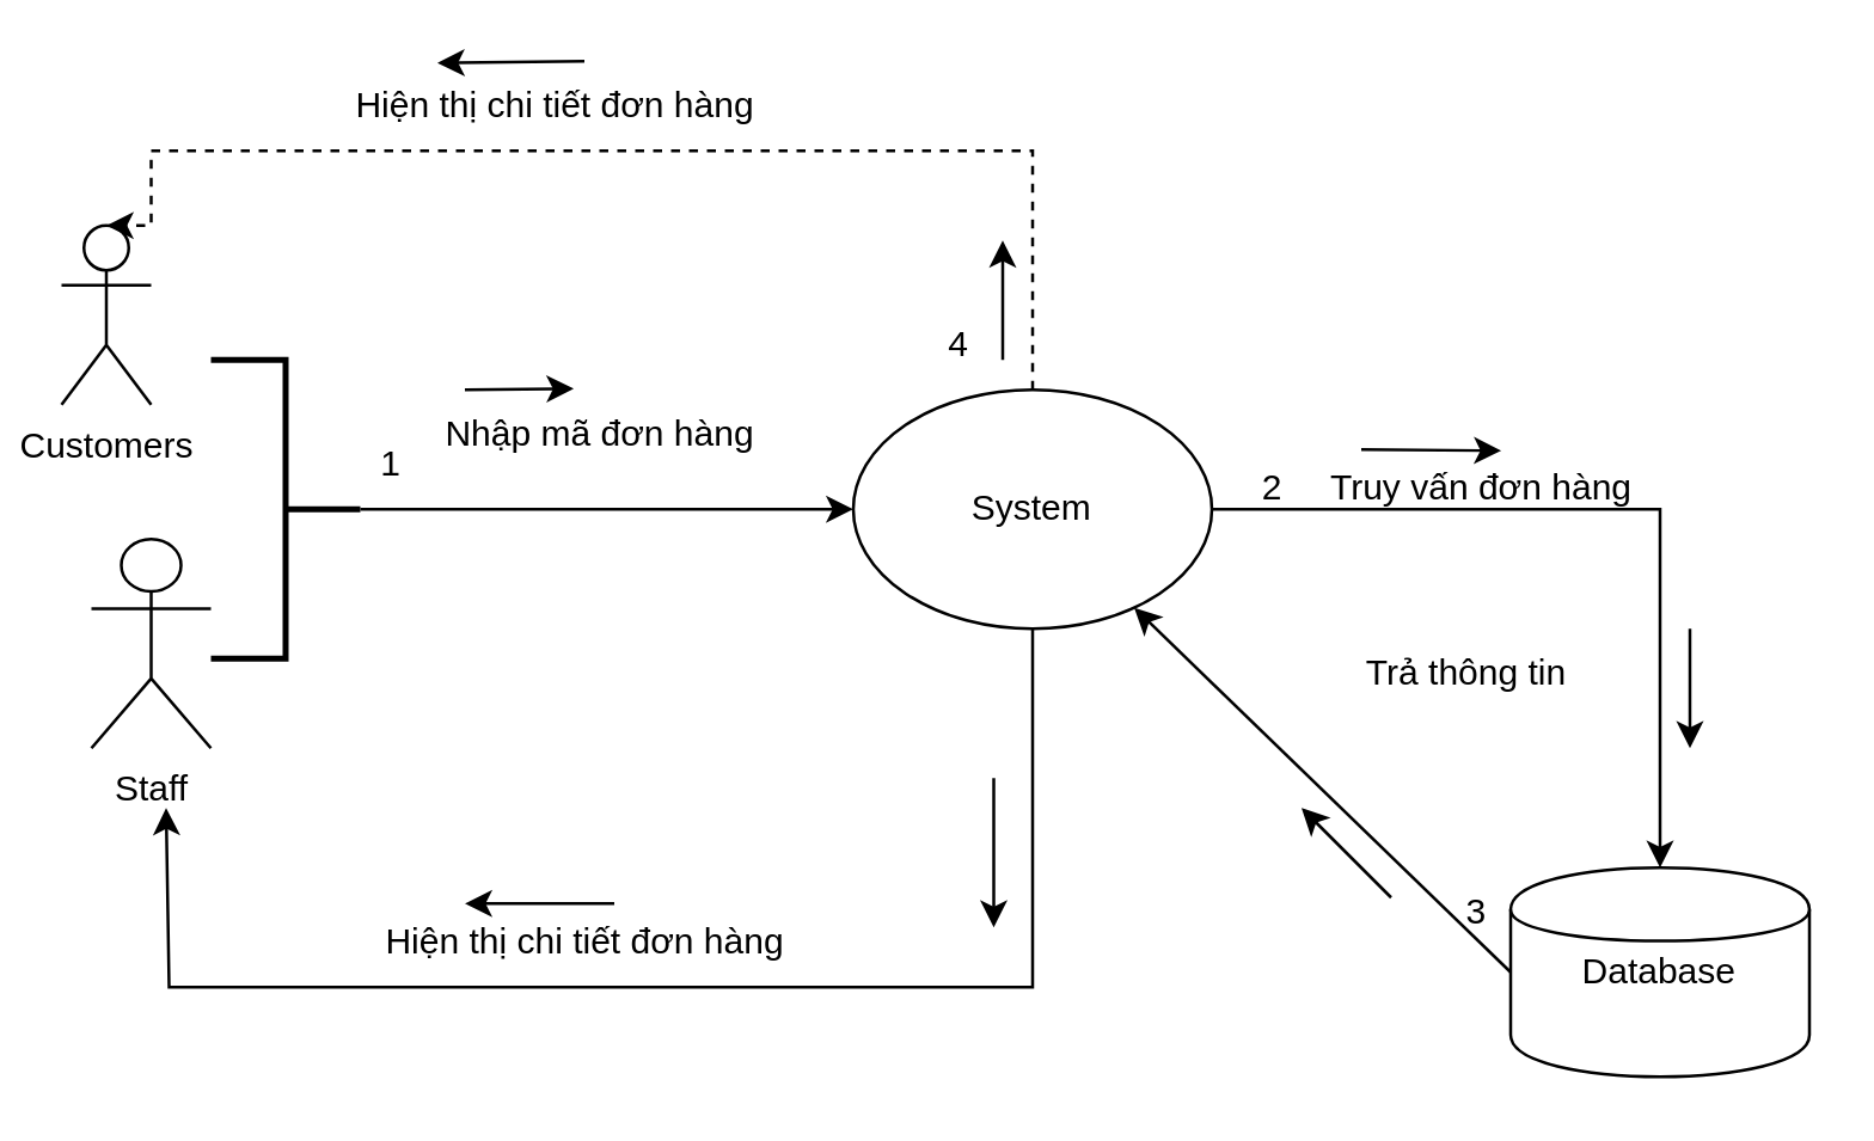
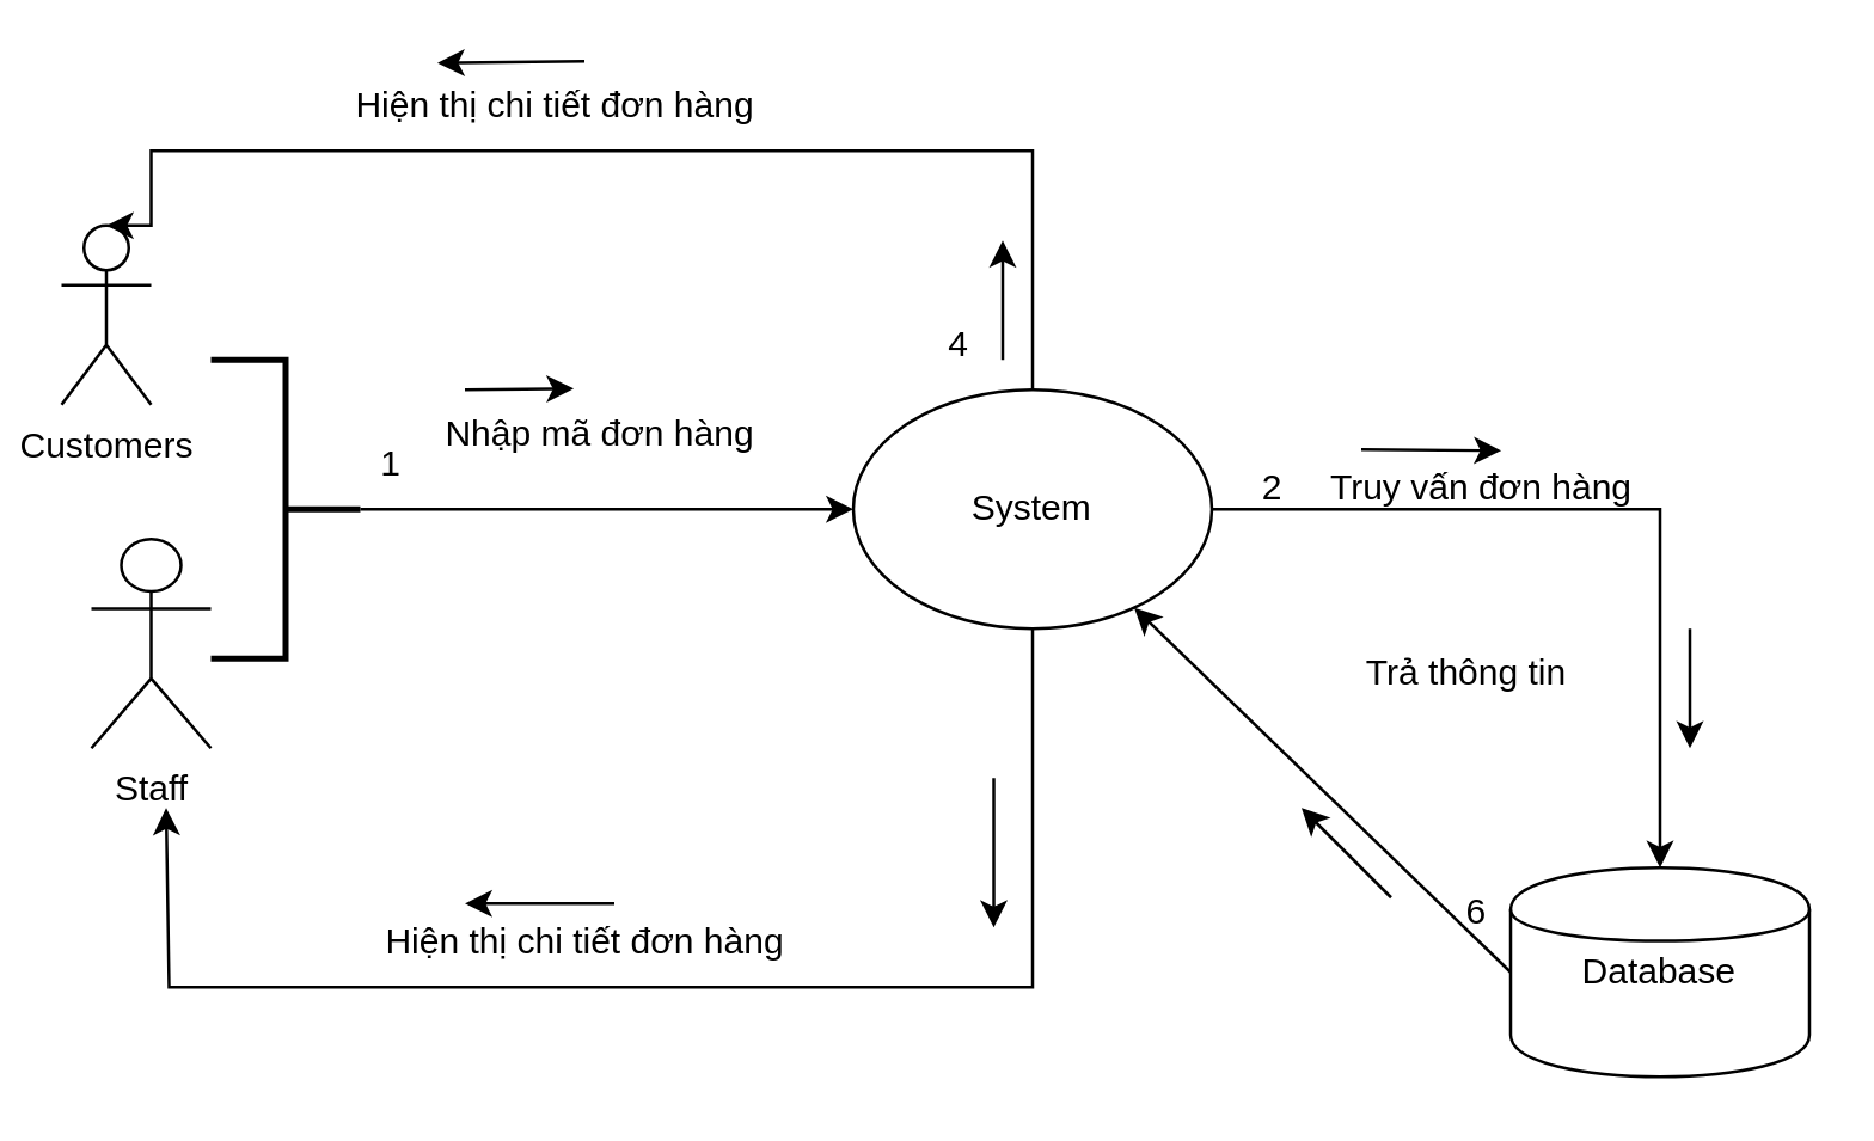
  <mxCell id="0" />
  <mxCell id="1" parent="0" />
  <mxCell id="2" style="rounded=0;orthogonalLoop=1;jettySize=auto;html=1;exitX=0;exitY=0.5;exitDx=0;exitDy=0;" edge="1" parent="1" source="3" target="10"><mxGeometry relative="1" as="geometry" /></mxCell>
  <mxCell id="3" value="Database" style="shape=cylinder;whiteSpace=wrap;html=1;" vertex="1" parent="1"><mxGeometry x="505" y="290" width="100" height="70" as="geometry" /></mxCell>
  <mxCell id="4" value="Customers" style="shape=umlActor;verticalLabelPosition=bottom;verticalAlign=top;html=1;outlineConnect=0;" vertex="1" parent="1"><mxGeometry x="20" y="75" width="30" height="60" as="geometry" /></mxCell>
  <mxCell id="5" value="Staff" style="shape=umlActor;verticalLabelPosition=bottom;verticalAlign=top;html=1;outlineConnect=0;" vertex="1" parent="1"><mxGeometry x="30" y="180" width="40" height="70" as="geometry" /></mxCell>
  <mxCell id="6" style="edgeStyle=orthogonalEdgeStyle;rounded=0;orthogonalLoop=1;jettySize=auto;html=1;entryX=0;entryY=0.5;entryDx=0;entryDy=0;" edge="1" parent="1" source="7" target="10"><mxGeometry relative="1" as="geometry" /></mxCell>
  <mxCell id="7" value="" style="strokeWidth=2;html=1;shape=mxgraph.flowchart.annotation_2;align=left;labelPosition=right;pointerEvents=1;rotation=-180;" vertex="1" parent="1"><mxGeometry x="70" y="120" width="50" height="100" as="geometry" /></mxCell>
  <mxCell id="8" style="edgeStyle=orthogonalEdgeStyle;rounded=0;orthogonalLoop=1;jettySize=auto;html=1;" edge="1" parent="1" source="10" target="3"><mxGeometry relative="1" as="geometry" /></mxCell>
  <mxCell id="9" style="edgeStyle=orthogonalEdgeStyle;rounded=0;orthogonalLoop=1;jettySize=auto;html=1;" edge="1" parent="1" source="10"><mxGeometry relative="1" as="geometry"><mxPoint x="55" y="270" as="targetPoint" /><Array as="points"><mxPoint x="345" y="330" /><mxPoint x="56" y="330" /></Array></mxGeometry></mxCell>
  <mxCell id="10" value="System" style="ellipse;whiteSpace=wrap;html=1;" vertex="1" parent="1"><mxGeometry x="285" y="130" width="120" height="80" as="geometry" /></mxCell>
  <mxCell id="11" value="1" style="text;html=1;align=center;verticalAlign=middle;resizable=0;points=[];autosize=1;strokeColor=none;fillColor=none;" vertex="1" parent="1"><mxGeometry x="115" y="140" width="30" height="30" as="geometry" /></mxCell>
  <mxCell id="12" value="Nhập mã đơn hàng" style="text;html=1;align=center;verticalAlign=middle;resizable=0;points=[];autosize=1;strokeColor=none;fillColor=none;" vertex="1" parent="1"><mxGeometry x="135" y="130" width="130" height="30" as="geometry" /></mxCell>
  <mxCell id="13" value="" style="endArrow=classic;html=1;rounded=0;entryX=0.434;entryY=-0.013;entryDx=0;entryDy=0;entryPerimeter=0;" edge="1" parent="1" target="12"><mxGeometry width="50" height="50" relative="1" as="geometry"><mxPoint x="155" y="130" as="sourcePoint" /><mxPoint x="205" y="80" as="targetPoint" /></mxGeometry></mxCell>
  <mxCell id="14" value="2" style="text;html=1;align=center;verticalAlign=middle;resizable=0;points=[];autosize=1;strokeColor=none;fillColor=none;" vertex="1" parent="1"><mxGeometry x="410" y="148" width="30" height="30" as="geometry" /></mxCell>
  <mxCell id="15" value="Truy vấn đơn hàng" style="text;html=1;align=center;verticalAlign=middle;resizable=0;points=[];autosize=1;strokeColor=none;fillColor=none;" vertex="1" parent="1"><mxGeometry x="435" y="148" width="120" height="30" as="geometry" /></mxCell>
  <mxCell id="16" value="" style="endArrow=classic;html=1;rounded=0;entryX=0.557;entryY=0.08;entryDx=0;entryDy=0;entryPerimeter=0;" edge="1" parent="1" target="15"><mxGeometry width="50" height="50" relative="1" as="geometry"><mxPoint x="455" y="150" as="sourcePoint" /><mxPoint x="505" y="100" as="targetPoint" /></mxGeometry></mxCell>
  <mxCell id="17" value="" style="endArrow=classic;html=1;rounded=0;" edge="1" parent="1"><mxGeometry width="50" height="50" relative="1" as="geometry"><mxPoint x="565" y="210" as="sourcePoint" /><mxPoint x="565" y="250" as="targetPoint" /></mxGeometry></mxCell>
- <mxCell id="18" value="3&amp;nbsp;" style="text;html=1;align=center;verticalAlign=middle;resizable=0;points=[];autosize=1;strokeColor=none;fillColor=none;" vertex="1" parent="1"><mxGeometry x="480" y="290" width="30" height="30" as="geometry" /></mxCell>
+ <mxCell id="18" value="6&amp;nbsp;" style="text;html=1;align=center;verticalAlign=middle;resizable=0;points=[];autosize=1;strokeColor=none;fillColor=none;" vertex="1" parent="1"><mxGeometry x="480" y="290" width="30" height="30" as="geometry" /></mxCell>
  <mxCell id="19" value="Trả thông tin" style="text;html=1;align=center;verticalAlign=middle;resizable=0;points=[];autosize=1;strokeColor=none;fillColor=none;" vertex="1" parent="1"><mxGeometry x="445" y="210" width="90" height="30" as="geometry" /></mxCell>
  <mxCell id="20" value="" style="endArrow=classic;html=1;rounded=0;" edge="1" parent="1"><mxGeometry width="50" height="50" relative="1" as="geometry"><mxPoint x="465" y="300" as="sourcePoint" /><mxPoint x="435" y="270" as="targetPoint" /></mxGeometry></mxCell>
- <mxCell id="21" style="edgeStyle=orthogonalEdgeStyle;rounded=0;orthogonalLoop=1;jettySize=auto;html=1;entryX=0.5;entryY=0;entryDx=0;entryDy=0;entryPerimeter=0;dashed=1;" edge="1" parent="1" source="10" target="4"><mxGeometry relative="1" as="geometry"><Array as="points"><mxPoint x="345" y="50" /><mxPoint x="50" y="50" /></Array></mxGeometry></mxCell>
+ <mxCell id="21" style="edgeStyle=orthogonalEdgeStyle;rounded=0;orthogonalLoop=1;jettySize=auto;html=1;entryX=0.5;entryY=0;entryDx=0;entryDy=0;entryPerimeter=0;" edge="1" parent="1" source="10" target="4"><mxGeometry relative="1" as="geometry"><Array as="points"><mxPoint x="345" y="50" /><mxPoint x="50" y="50" /></Array></mxGeometry></mxCell>
  <mxCell id="22" value="4" style="text;html=1;align=center;verticalAlign=middle;resizable=0;points=[];autosize=1;strokeColor=none;fillColor=none;" vertex="1" parent="1"><mxGeometry x="305" y="100" width="30" height="30" as="geometry" /></mxCell>
  <mxCell id="23" value="Hiện thị chi tiết đơn hàng" style="text;html=1;align=center;verticalAlign=middle;resizable=0;points=[];autosize=1;strokeColor=none;fillColor=none;" vertex="1" parent="1"><mxGeometry x="105" y="20" width="160" height="30" as="geometry" /></mxCell>
  <mxCell id="24" value="Hiện thị chi tiết đơn hàng" style="text;html=1;align=center;verticalAlign=middle;resizable=0;points=[];autosize=1;strokeColor=none;fillColor=none;" vertex="1" parent="1"><mxGeometry x="115" y="300" width="160" height="30" as="geometry" /></mxCell>
  <mxCell id="25" value="" style="endArrow=classic;html=1;rounded=0;" edge="1" parent="1"><mxGeometry width="50" height="50" relative="1" as="geometry"><mxPoint x="332" y="260" as="sourcePoint" /><mxPoint x="332" y="310" as="targetPoint" /></mxGeometry></mxCell>
  <mxCell id="26" value="" style="endArrow=classic;html=1;rounded=0;" edge="1" parent="1"><mxGeometry width="50" height="50" relative="1" as="geometry"><mxPoint x="205" y="302" as="sourcePoint" /><mxPoint x="155" y="302" as="targetPoint" /></mxGeometry></mxCell>
  <mxCell id="27" value="" style="endArrow=classic;html=1;rounded=0;" edge="1" parent="1"><mxGeometry width="50" height="50" relative="1" as="geometry"><mxPoint x="335" y="120" as="sourcePoint" /><mxPoint x="335" y="80" as="targetPoint" /></mxGeometry></mxCell>
  <mxCell id="28" value="" style="endArrow=classic;html=1;rounded=0;entryX=0.255;entryY=0.02;entryDx=0;entryDy=0;entryPerimeter=0;" edge="1" parent="1" target="23"><mxGeometry width="50" height="50" relative="1" as="geometry"><mxPoint x="195" y="20" as="sourcePoint" /><mxPoint x="245" as="targetPoint" y="-30" /></mxGeometry></mxCell>
